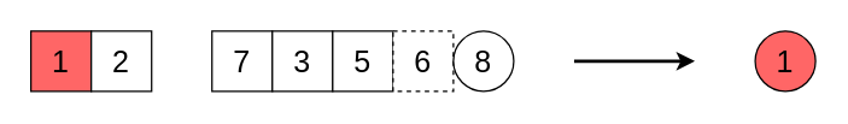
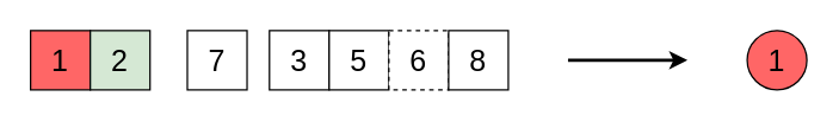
  <mxCell id="0" />
  <mxCell id="1" parent="0" />
  <mxCell id="2" value="1" style="whiteSpace=wrap;html=1;aspect=fixed;fontSize=20;fillColor=#FF6666;" parent="1" vertex="1"><mxGeometry x="20" y="20" width="40" height="40" as="geometry" /></mxCell>
- <mxCell id="3" value="2" style="whiteSpace=wrap;html=1;aspect=fixed;fontSize=20;fillColor=#FFFFFF;" parent="1" vertex="1"><mxGeometry x="60" y="20" width="40" height="40" as="geometry" /></mxCell>
- <mxCell id="4" value="7" style="whiteSpace=wrap;html=1;aspect=fixed;fontSize=20;fillColor=#FFFFFF;" parent="1" vertex="1"><mxGeometry x="140" y="20" width="40" height="40" as="geometry" /></mxCell>
+ <mxCell id="3" value="2" style="whiteSpace=wrap;html=1;aspect=fixed;fontSize=20;fillColor=#d5e8d4;" parent="1" vertex="1"><mxGeometry x="60" y="20" width="40" height="40" as="geometry" /></mxCell>
+ <mxCell id="4" value="7" style="whiteSpace=wrap;html=1;aspect=fixed;fontSize=20;fillColor=#FFFFFF;" parent="1" vertex="1"><mxGeometry x="125" y="20" width="40" height="40" as="geometry" /></mxCell>
  <mxCell id="5" value="3" style="whiteSpace=wrap;html=1;aspect=fixed;fontSize=20;fillColor=#FFFFFF;" parent="1" vertex="1"><mxGeometry x="180" y="20" width="40" height="40" as="geometry" /></mxCell>
  <mxCell id="6" value="5" style="whiteSpace=wrap;html=1;aspect=fixed;fontSize=20;fillColor=#FFFFFF;" parent="1" vertex="1"><mxGeometry x="220" y="20" width="40" height="40" as="geometry" /></mxCell>
  <mxCell id="7" value="6" style="whiteSpace=wrap;html=1;aspect=fixed;fontSize=20;fillColor=#FFFFFF;dashed=1;" parent="1" vertex="1"><mxGeometry x="260" y="20" width="40" height="40" as="geometry" /></mxCell>
- <mxCell id="8" value="8" style="ellipse;whiteSpace=wrap;html=1;aspect=fixed;fontSize=20;fillColor=#FFFFFF;" parent="1" vertex="1"><mxGeometry x="300" y="20" width="40" height="40" as="geometry" /></mxCell>
+ <mxCell id="8" value="8" style="whiteSpace=wrap;html=1;aspect=fixed;fontSize=20;fillColor=#FFFFFF;" parent="1" vertex="1"><mxGeometry x="300" y="20" width="40" height="40" as="geometry" /></mxCell>
  <mxCell id="9" value="1" style="ellipse;whiteSpace=wrap;html=1;aspect=fixed;fillColor=#FF6666;fontSize=20;" vertex="1" parent="1"><mxGeometry x="500" y="20" width="40" height="40" as="geometry" /></mxCell>
  <mxCell id="10" value="" style="endArrow=classic;html=1;rounded=0;fontSize=20;strokeWidth=2;" edge="1" parent="1"><mxGeometry width="50" height="50" relative="1" as="geometry"><mxPoint x="380" y="40" as="sourcePoint" /><mxPoint x="460" y="40" as="targetPoint" /></mxGeometry></mxCell>
